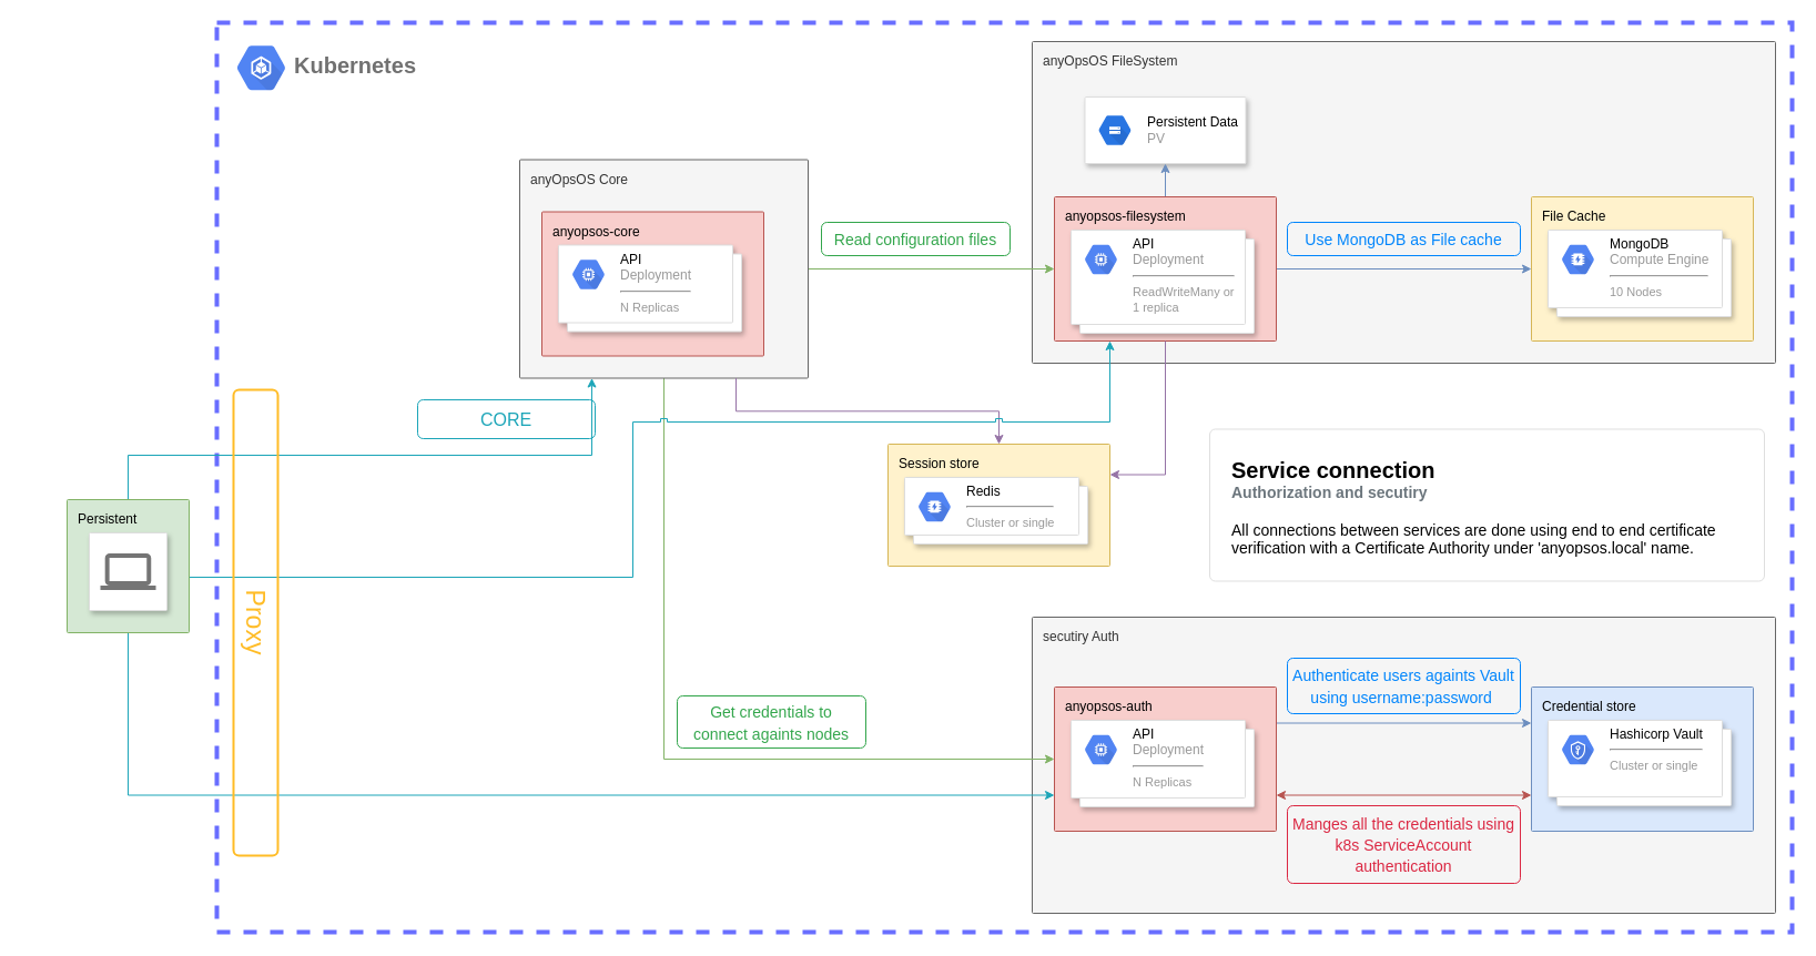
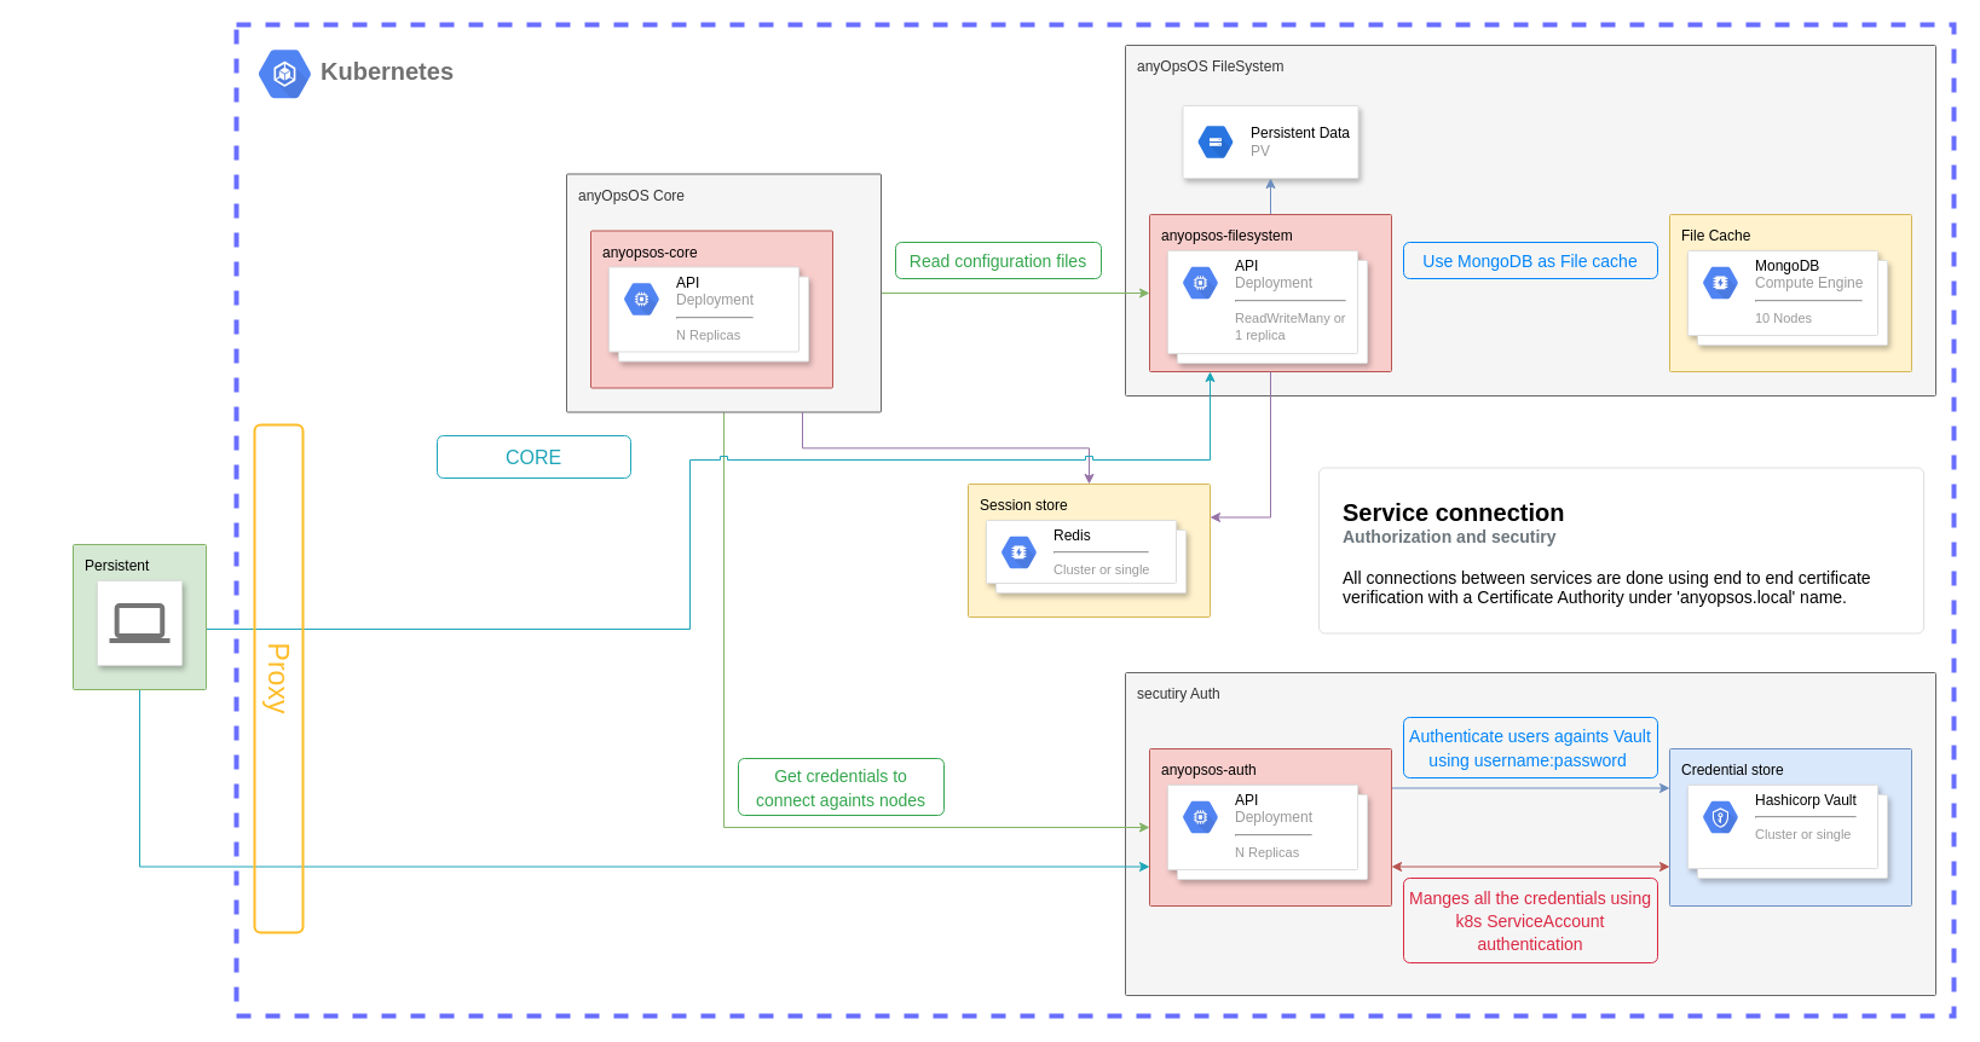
  <mxCell id="0" />
  <mxCell id="1" parent="0" />
  <mxCell id="2" value="&lt;b&gt;&lt;font style=&quot;font-size: 20px&quot;&gt;Kubernetes&lt;/font&gt;&lt;/b&gt;" style="fillColor=none;strokeColor=#696EFF;shadow=0;gradientColor=none;fontSize=14;align=left;spacing=10;fontColor=#717171;9E9E9E;verticalAlign=top;spacingTop=12;fontStyle=0;spacingLeft=60;html=1;dashed=1;strokeWidth=4;" vertex="1" parent="1"><mxGeometry x="195" y="20" width="1420" height="820" as="geometry" /></mxCell>
  <mxCell id="3" value="" style="html=1;fillColor=#5184F3;strokeColor=none;verticalAlign=top;labelPosition=center;verticalLabelPosition=bottom;align=center;spacingTop=-6;fontSize=11;fontStyle=1;fontColor=#999999;shape=mxgraph.gcp2.hexIcon;prIcon=container_engine;dashed=1;labelBackgroundColor=none;" vertex="1" parent="2"><mxGeometry x="7" y="11.5" width="66" height="58.5" as="geometry" /></mxCell>
  <mxCell id="4" value="&lt;b&gt;&lt;font style=&quot;font-size: 20px&quot;&gt;Service connection&lt;/font&gt;&lt;/b&gt;&lt;font color=&quot;#6c767d&quot;&gt;&lt;b&gt;&lt;font style=&quot;font-size: 14px&quot;&gt;&lt;br style=&quot;font-size: 10px&quot;&gt;Authorization and secutiry&lt;br&gt;&lt;/font&gt;&lt;/b&gt;&lt;/font&gt;&lt;br style=&quot;font-size: 14px&quot;&gt;All connections between services are done using end to end certificate verification with a Certificate Authority under 'anyopsos.local' name." style="html=1;shadow=0;dashed=0;shape=mxgraph.bootstrap.rrect;rSize=5;strokeColor=#DFDFDF;html=1;whiteSpace=wrap;fillColor=#ffffff;fontColor=#000000;verticalAlign=top;align=left;spacing=20;fontSize=14;labelBackgroundColor=none;" vertex="1" parent="2"><mxGeometry x="895" y="366.5" width="500" height="137" as="geometry" /></mxCell>
  <mxCell id="5" value="anyOpsOS FileSystem" style="rounded=1;absoluteArcSize=1;arcSize=2;html=1;strokeColor=#666666;shadow=0;dashed=0;fontSize=12;fontColor=#333333;align=left;verticalAlign=top;spacing=10;spacingTop=-4;fillColor=#f5f5f5;" vertex="1" parent="1"><mxGeometry x="930" y="37" width="670" height="290" as="geometry" /></mxCell>
  <mxCell id="6" value="secutiry Auth" style="rounded=1;absoluteArcSize=1;arcSize=2;html=1;strokeColor=#666666;shadow=0;dashed=0;fontSize=12;fontColor=#333333;align=left;verticalAlign=top;spacing=10;spacingTop=-4;fillColor=#f5f5f5;" vertex="1" parent="1"><mxGeometry x="930" y="556" width="670" height="267" as="geometry" /></mxCell>
  <mxCell id="7" style="edgeStyle=orthogonalEdgeStyle;rounded=0;orthogonalLoop=1;jettySize=auto;html=1;exitX=1;exitY=0.5;exitDx=0;exitDy=0;entryX=0;entryY=0.5;entryDx=0;entryDy=0;fillColor=#d5e8d4;strokeColor=#82b366;" edge="1" parent="1" source="9" target="25"><mxGeometry relative="1" as="geometry" /></mxCell>
  <mxCell id="8" style="edgeStyle=orthogonalEdgeStyle;rounded=0;orthogonalLoop=1;jettySize=auto;html=1;exitX=0.5;exitY=1;exitDx=0;exitDy=0;entryX=0;entryY=0.5;entryDx=0;entryDy=0;fillColor=#d5e8d4;strokeColor=#82b366;" edge="1" parent="1" source="9" target="15"><mxGeometry relative="1" as="geometry" /></mxCell>
  <mxCell id="9" value="anyOpsOS Core" style="rounded=1;absoluteArcSize=1;arcSize=2;html=1;strokeColor=#666666;shadow=0;dashed=0;fontSize=12;fontColor=#333333;align=left;verticalAlign=top;spacing=10;spacingTop=-4;fillColor=#f5f5f5;" vertex="1" parent="1"><mxGeometry x="468" y="143.5" width="260" height="197" as="geometry" /></mxCell>
  <mxCell id="10" value="Credential store" style="rounded=1;absoluteArcSize=1;arcSize=2;html=1;strokeColor=#6c8ebf;shadow=0;dashed=0;fontSize=12;align=left;verticalAlign=top;spacing=10;spacingTop=-4;fillColor=#dae8fc;" vertex="1" parent="1"><mxGeometry x="1380" y="619" width="200" height="130" as="geometry" /></mxCell>
  <mxCell id="11" value="" style="shape=mxgraph.gcp2.doubleRect;strokeColor=#dddddd;fillColor=#ffffff;shadow=1;strokeWidth=1;fontSize=11;fontColor=#9E9E9E;align=center;html=1;" vertex="1" parent="1"><mxGeometry x="1395" y="649" width="165" height="77" as="geometry" /></mxCell>
  <mxCell id="12" value="&lt;font color=&quot;#000000&quot;&gt;Hashicorp Vault&lt;/font&gt;&lt;br&gt;&lt;hr&gt;&lt;font style=&quot;font-size: 11px&quot;&gt;Cluster or single&lt;/font&gt;" style="dashed=0;connectable=0;html=1;fillColor=#5184F3;strokeColor=none;shape=mxgraph.gcp2.hexIcon;prIcon=key_management_service;part=1;labelPosition=right;verticalLabelPosition=middle;align=left;verticalAlign=top;spacingLeft=5;fontColor=#999999;fontSize=12;spacingTop=-8;" vertex="1" parent="11"><mxGeometry width="44" height="39" relative="1" as="geometry"><mxPoint x="5" y="7" as="offset" /></mxGeometry></mxCell>
  <mxCell id="13" style="edgeStyle=orthogonalEdgeStyle;rounded=0;orthogonalLoop=1;jettySize=auto;html=1;exitX=1;exitY=0.25;exitDx=0;exitDy=0;entryX=0;entryY=0.25;entryDx=0;entryDy=0;fillColor=#dae8fc;strokeColor=#6c8ebf;" edge="1" parent="1" source="15" target="10"><mxGeometry relative="1" as="geometry" /></mxCell>
  <mxCell id="14" style="edgeStyle=orthogonalEdgeStyle;rounded=0;orthogonalLoop=1;jettySize=auto;html=1;exitX=1;exitY=0.75;exitDx=0;exitDy=0;entryX=0;entryY=0.75;entryDx=0;entryDy=0;fillColor=#f8cecc;strokeColor=#b85450;startArrow=classic;startFill=1;" edge="1" parent="1" source="15" target="10"><mxGeometry relative="1" as="geometry" /></mxCell>
  <mxCell id="15" value="anyopsos-auth" style="rounded=1;absoluteArcSize=1;arcSize=2;html=1;strokeColor=#b85450;shadow=0;dashed=0;fontSize=12;align=left;verticalAlign=top;spacing=10;spacingTop=-4;fillColor=#f8cecc;" vertex="1" parent="1"><mxGeometry x="950" y="619" width="200" height="130" as="geometry" /></mxCell>
  <mxCell id="16" value="" style="shape=mxgraph.gcp2.doubleRect;strokeColor=#dddddd;fillColor=#ffffff;shadow=1;strokeWidth=1;fontSize=11;fontColor=#9E9E9E;align=center;html=1;" vertex="1" parent="1"><mxGeometry x="965" y="649" width="165" height="78" as="geometry" /></mxCell>
  <mxCell id="17" value="&lt;font color=&quot;#000000&quot;&gt;API&lt;/font&gt;&lt;br&gt;Deployment&lt;hr&gt;&lt;span style=&quot;font-size: 11px&quot;&gt;N Replicas&lt;/span&gt;" style="dashed=0;connectable=0;html=1;fillColor=#5184F3;strokeColor=none;shape=mxgraph.gcp2.hexIcon;prIcon=compute_engine;part=1;labelPosition=right;verticalLabelPosition=middle;align=left;verticalAlign=top;spacingLeft=5;fontColor=#999999;fontSize=12;spacingTop=-8;" vertex="1" parent="16"><mxGeometry width="44" height="39" relative="1" as="geometry"><mxPoint x="5" y="7" as="offset" /></mxGeometry></mxCell>
  <mxCell id="18" value="File Cache" style="rounded=1;absoluteArcSize=1;arcSize=2;html=1;strokeColor=#d6b656;shadow=0;dashed=0;fontSize=12;align=left;verticalAlign=top;spacing=10;spacingTop=-4;fillColor=#fff2cc;" vertex="1" parent="1"><mxGeometry x="1380" y="177" width="200" height="130" as="geometry" /></mxCell>
  <mxCell id="19" value="" style="shape=mxgraph.gcp2.doubleRect;strokeColor=#dddddd;fillColor=#ffffff;shadow=1;strokeWidth=1;fontSize=11;fontColor=#9E9E9E;align=center;html=1;" vertex="1" parent="1"><mxGeometry x="1395" y="207" width="165" height="78" as="geometry" /></mxCell>
  <mxCell id="20" value="&lt;font color=&quot;#000000&quot;&gt;MongoDB&lt;/font&gt;&lt;br&gt;Compute Engine&lt;hr&gt;&lt;font style=&quot;font-size: 11px&quot;&gt;10 Nodes&lt;/font&gt;" style="dashed=0;connectable=0;html=1;fillColor=#5184F3;strokeColor=none;shape=mxgraph.gcp2.hexIcon;prIcon=cloud_memorystore;part=1;labelPosition=right;verticalLabelPosition=middle;align=left;verticalAlign=top;spacingLeft=5;fontColor=#999999;fontSize=12;spacingTop=-8;" vertex="1" parent="19"><mxGeometry width="44" height="39" relative="1" as="geometry"><mxPoint x="5" y="7" as="offset" /></mxGeometry></mxCell>
  <mxCell id="21" value="" style="strokeColor=#dddddd;fillColor=#ffffff;shadow=1;strokeWidth=1;rounded=1;absoluteArcSize=1;arcSize=2;fontSize=11;fontColor=#9E9E9E;align=center;html=1;" vertex="1" parent="1"><mxGeometry x="977.5" y="87" width="145" height="60" as="geometry" /></mxCell>
  <mxCell id="22" value="&lt;font color=&quot;#000000&quot;&gt;Persistent Data&lt;/font&gt;&lt;br&gt;PV" style="html=1;dashed=0;whitespace=wrap;fillColor=#2875E2;strokeColor=none;shape=mxgraph.gcp2.hexIcon;prIcon=cloud_storage;labelPosition=right;verticalLabelPosition=middle;align=left;verticalAlign=middle;spacingLeft=5;fontColor=#999999;fontSize=12;" vertex="1" parent="21"><mxGeometry y="0.5" width="44" height="39" relative="1" as="geometry"><mxPoint x="5" y="-19.5" as="offset" /></mxGeometry></mxCell>
  <mxCell id="23" style="edgeStyle=orthogonalEdgeStyle;rounded=0;orthogonalLoop=1;jettySize=auto;html=1;exitX=0.5;exitY=0;exitDx=0;exitDy=0;entryX=0.5;entryY=1;entryDx=0;entryDy=0;fillColor=#dae8fc;strokeColor=#6c8ebf;" edge="1" parent="1" source="25" target="21"><mxGeometry relative="1" as="geometry" /></mxCell>
- <mxCell id="24" style="edgeStyle=orthogonalEdgeStyle;rounded=0;orthogonalLoop=1;jettySize=auto;html=1;exitX=1;exitY=0.5;exitDx=0;exitDy=0;entryX=0;entryY=0.5;entryDx=0;entryDy=0;fillColor=#dae8fc;strokeColor=#6c8ebf;" edge="1" parent="1" source="25" target="18"><mxGeometry relative="1" as="geometry" /></mxCell>
  <mxCell id="25" value="anyopsos-filesystem" style="rounded=1;absoluteArcSize=1;arcSize=2;html=1;strokeColor=#b85450;shadow=0;dashed=0;fontSize=12;align=left;verticalAlign=top;spacing=10;spacingTop=-4;fillColor=#f8cecc;" vertex="1" parent="1"><mxGeometry x="950" y="177" width="200" height="130" as="geometry" /></mxCell>
  <mxCell id="26" value="" style="shape=mxgraph.gcp2.doubleRect;strokeColor=#dddddd;fillColor=#ffffff;shadow=1;strokeWidth=1;fontSize=11;fontColor=#9E9E9E;align=center;html=1;" vertex="1" parent="1"><mxGeometry x="965" y="207" width="165" height="93" as="geometry" /></mxCell>
  <mxCell id="27" value="&lt;font color=&quot;#000000&quot;&gt;API&lt;/font&gt;&lt;br&gt;Deployment&lt;hr&gt;&lt;font style=&quot;font-size: 11px&quot;&gt;ReadWriteMany or&lt;br&gt;1 replica&lt;br&gt;&lt;/font&gt;" style="dashed=0;connectable=0;html=1;fillColor=#5184F3;strokeColor=none;shape=mxgraph.gcp2.hexIcon;prIcon=compute_engine;part=1;labelPosition=right;verticalLabelPosition=middle;align=left;verticalAlign=top;spacingLeft=5;fontColor=#999999;fontSize=12;spacingTop=-8;" vertex="1" parent="26"><mxGeometry width="44" height="39" relative="1" as="geometry"><mxPoint x="5" y="7" as="offset" /></mxGeometry></mxCell>
  <mxCell id="28" value="&lt;div&gt;&lt;span style=&quot;font-size: 14px&quot;&gt;Manges all the credentials using k8s ServiceAccount authentication&lt;/span&gt;&lt;/div&gt;" style="html=1;shadow=0;dashed=0;shape=mxgraph.bootstrap.rrect;rSize=5;strokeColor=#DB2843;strokeWidth=1;fillColor=none;fontColor=#DB2843;whiteSpace=wrap;align=center;verticalAlign=middle;spacingLeft=0;fontStyle=0;fontSize=16;spacing=5;" vertex="1" parent="1"><mxGeometry x="1160" y="726" width="210" height="70" as="geometry" /></mxCell>
  <mxCell id="29" value="&lt;font style=&quot;font-size: 14px&quot;&gt;Authenticate users againts Vault using username:password&amp;nbsp;&lt;/font&gt;" style="html=1;shadow=0;dashed=0;shape=mxgraph.bootstrap.rrect;rSize=5;strokeColor=#0085FC;strokeWidth=1;fillColor=none;fontColor=#0085FC;whiteSpace=wrap;align=center;verticalAlign=middle;spacingLeft=0;fontStyle=0;fontSize=16;spacing=5;" vertex="1" parent="1"><mxGeometry x="1160" y="593" width="210" height="50" as="geometry" /></mxCell>
  <mxCell id="30" value="&lt;font style=&quot;font-size: 14px&quot;&gt;Use MongoDB as File cache&lt;/font&gt;" style="html=1;shadow=0;dashed=0;shape=mxgraph.bootstrap.rrect;rSize=5;strokeColor=#0085FC;strokeWidth=1;fillColor=none;fontColor=#0085FC;whiteSpace=wrap;align=center;verticalAlign=middle;spacingLeft=0;fontStyle=0;fontSize=16;spacing=5;" vertex="1" parent="1"><mxGeometry x="1160" y="200" width="210" height="30" as="geometry" /></mxCell>
  <mxCell id="31" style="edgeStyle=orthogonalEdgeStyle;rounded=0;orthogonalLoop=1;jettySize=auto;html=1;exitX=1;exitY=0.25;exitDx=0;exitDy=0;entryX=0.5;entryY=1;entryDx=0;entryDy=0;fillColor=#e1d5e7;strokeColor=#9673a6;startArrow=classic;startFill=1;endArrow=none;endFill=0;" edge="1" parent="1" source="32" target="25"><mxGeometry relative="1" as="geometry" /></mxCell>
  <mxCell id="32" value="Session store" style="rounded=1;absoluteArcSize=1;arcSize=2;html=1;strokeColor=#d6b656;shadow=0;dashed=0;fontSize=12;align=left;verticalAlign=top;spacing=10;spacingTop=-4;fillColor=#fff2cc;" vertex="1" parent="1"><mxGeometry x="800" y="400" width="200" height="110" as="geometry" /></mxCell>
  <mxCell id="33" value="" style="shape=mxgraph.gcp2.doubleRect;strokeColor=#dddddd;fillColor=#ffffff;shadow=1;strokeWidth=1;fontSize=11;fontColor=#9E9E9E;align=center;html=1;" vertex="1" parent="1"><mxGeometry x="815" y="430" width="165" height="60" as="geometry" /></mxCell>
  <mxCell id="34" value="&lt;font color=&quot;#000000&quot;&gt;Redis&lt;/font&gt;&lt;br&gt;&lt;hr&gt;&lt;font style=&quot;font-size: 11px&quot;&gt;Cluster or single&lt;/font&gt;" style="dashed=0;connectable=0;html=1;fillColor=#5184F3;strokeColor=none;shape=mxgraph.gcp2.hexIcon;prIcon=cloud_memorystore;part=1;labelPosition=right;verticalLabelPosition=middle;align=left;verticalAlign=top;spacingLeft=5;fontColor=#999999;fontSize=12;spacingTop=-8;" vertex="1" parent="33"><mxGeometry width="44" height="39" relative="1" as="geometry"><mxPoint x="5" y="7" as="offset" /></mxGeometry></mxCell>
  <mxCell id="35" style="edgeStyle=orthogonalEdgeStyle;rounded=0;orthogonalLoop=1;jettySize=auto;html=1;exitX=0.75;exitY=1;exitDx=0;exitDy=0;entryX=0.5;entryY=0;entryDx=0;entryDy=0;fillColor=#e1d5e7;strokeColor=#9673a6;" edge="1" parent="1" source="9" target="32"><mxGeometry relative="1" as="geometry" /></mxCell>
  <mxCell id="36" value="anyopsos-core" style="rounded=1;absoluteArcSize=1;arcSize=2;html=1;strokeColor=#b85450;shadow=0;dashed=0;fontSize=12;align=left;verticalAlign=top;spacing=10;spacingTop=-4;fillColor=#f8cecc;" vertex="1" parent="1"><mxGeometry x="488" y="190.5" width="200" height="130" as="geometry" /></mxCell>
  <mxCell id="37" value="" style="shape=mxgraph.gcp2.doubleRect;strokeColor=#dddddd;fillColor=#ffffff;shadow=1;strokeWidth=1;fontSize=11;fontColor=#9E9E9E;align=center;html=1;" vertex="1" parent="1"><mxGeometry x="503" y="220.5" width="165" height="78" as="geometry" /></mxCell>
  <mxCell id="38" value="&lt;font color=&quot;#000000&quot;&gt;API&lt;/font&gt;&lt;br&gt;Deployment&lt;hr&gt;&lt;font style=&quot;font-size: 11px&quot;&gt;N Replicas&lt;/font&gt;" style="dashed=0;connectable=0;html=1;fillColor=#5184F3;strokeColor=none;shape=mxgraph.gcp2.hexIcon;prIcon=compute_engine;part=1;labelPosition=right;verticalLabelPosition=middle;align=left;verticalAlign=top;spacingLeft=5;fontColor=#999999;fontSize=12;spacingTop=-8;" vertex="1" parent="37"><mxGeometry width="44" height="39" relative="1" as="geometry"><mxPoint x="5" y="7" as="offset" /></mxGeometry></mxCell>
  <mxCell id="39" value="&lt;font style=&quot;font-size: 14px&quot;&gt;Read configuration files&lt;/font&gt;" style="html=1;shadow=0;dashed=0;shape=mxgraph.bootstrap.rrect;rSize=5;strokeColor=#33A64C;strokeWidth=1;fillColor=none;fontColor=#33A64C;whiteSpace=wrap;align=center;verticalAlign=middle;spacingLeft=0;fontStyle=0;fontSize=16;spacing=5;" vertex="1" parent="1"><mxGeometry x="740" y="200" width="170" height="30" as="geometry" /></mxCell>
  <mxCell id="40" value="&lt;span style=&quot;font-size: 14px&quot;&gt;Get credentials to connect againts nodes&lt;/span&gt;" style="html=1;shadow=0;dashed=0;shape=mxgraph.bootstrap.rrect;rSize=5;strokeColor=#33A64C;strokeWidth=1;fillColor=none;fontColor=#33A64C;whiteSpace=wrap;align=center;verticalAlign=middle;spacingLeft=0;fontStyle=0;fontSize=16;spacing=5;" vertex="1" parent="1"><mxGeometry x="610" y="627" width="170" height="47" as="geometry" /></mxCell>
  <mxCell id="41" style="edgeStyle=orthogonalEdgeStyle;rounded=0;orthogonalLoop=1;jettySize=auto;html=1;exitX=0.5;exitY=1;exitDx=0;exitDy=0;entryX=0;entryY=0.75;entryDx=0;entryDy=0;fillColor=#ffe6cc;strokeColor=#1CA5B8;" edge="1" parent="1" source="44" target="15"><mxGeometry relative="1" as="geometry" /></mxCell>
- <mxCell id="42" style="edgeStyle=orthogonalEdgeStyle;rounded=0;orthogonalLoop=1;jettySize=auto;html=1;exitX=0.5;exitY=0;exitDx=0;exitDy=0;entryX=0.25;entryY=1;entryDx=0;entryDy=0;strokeColor=#1CA5B8;" edge="1" parent="1" source="44" target="9"><mxGeometry relative="1" as="geometry"><Array as="points"><mxPoint x="115" y="410" /><mxPoint x="533" y="410" /></Array></mxGeometry></mxCell>
  <mxCell id="43" style="edgeStyle=orthogonalEdgeStyle;rounded=0;orthogonalLoop=1;jettySize=auto;html=1;exitX=1;exitY=0.5;exitDx=0;exitDy=0;entryX=0.25;entryY=1;entryDx=0;entryDy=0;strokeColor=#1CA5B8;jumpStyle=sharp;" edge="1" parent="1" source="44" target="25"><mxGeometry relative="1" as="geometry"><Array as="points"><mxPoint x="570" y="520" /><mxPoint x="570" y="380" /><mxPoint x="1000" y="380" /></Array></mxGeometry></mxCell>
  <mxCell id="44" value="Persistent" style="rounded=1;absoluteArcSize=1;arcSize=2;html=1;strokeColor=#82b366;shadow=0;dashed=0;fontSize=12;align=left;verticalAlign=top;spacing=10;spacingTop=-4;fillColor=#d5e8d4;" vertex="1" parent="1"><mxGeometry x="60" y="450" width="110" height="120" as="geometry" /></mxCell>
  <mxCell id="45" value="" style="strokeColor=#dddddd;fillColor=#ffffff;shadow=1;strokeWidth=1;rounded=1;absoluteArcSize=1;arcSize=2;labelPosition=center;verticalLabelPosition=middle;align=center;verticalAlign=bottom;spacingLeft=0;fontColor=#999999;fontSize=12;whiteSpace=wrap;spacingBottom=2;html=1;" vertex="1" parent="1"><mxGeometry x="80" y="480" width="70" height="70" as="geometry" /></mxCell>
  <mxCell id="46" value="" style="dashed=0;connectable=0;html=1;fillColor=#757575;strokeColor=none;shape=mxgraph.gcp2.laptop;part=1;" vertex="1" parent="45"><mxGeometry x="0.5" width="50" height="33" relative="1" as="geometry"><mxPoint x="-25" y="18.5" as="offset" /></mxGeometry></mxCell>
- <mxCell id="47" value="CORE" style="html=1;shadow=0;dashed=0;shape=mxgraph.bootstrap.rrect;rSize=5;strokeColor=#1CA5B8;strokeWidth=1;fillColor=none;fontColor=#1CA5B8;whiteSpace=wrap;align=center;verticalAlign=middle;spacingLeft=0;fontStyle=0;fontSize=16;spacing=5;" vertex="1" parent="1"><mxGeometry x="376" y="360" width="160" height="35" as="geometry" /></mxCell>
+ <mxCell id="47" value="CORE" style="html=1;shadow=0;dashed=0;shape=mxgraph.bootstrap.rrect;rSize=5;strokeColor=#1CA5B8;strokeWidth=1;fillColor=none;fontColor=#1CA5B8;whiteSpace=wrap;align=center;verticalAlign=middle;spacingLeft=0;fontStyle=0;fontSize=16;spacing=5;" vertex="1" parent="1"><mxGeometry x="361" y="360" width="160" height="35" as="geometry" /></mxCell>
  <mxCell id="48" value="&lt;font style=&quot;font-size: 23px&quot;&gt;Proxy&lt;/font&gt;" style="html=1;shadow=0;dashed=0;shape=mxgraph.bootstrap.rrect;rSize=5;strokeColor=#FFBC26;strokeWidth=2;fillColor=none;fontColor=#FFBC26;whiteSpace=wrap;align=center;verticalAlign=middle;spacingLeft=0;fontStyle=0;fontSize=16;spacing=5;labelBackgroundColor=none;rotation=90;" vertex="1" parent="1"><mxGeometry x="20" y="541" width="420" height="40" as="geometry" /></mxCell>
